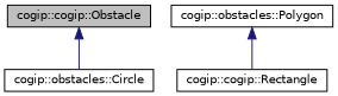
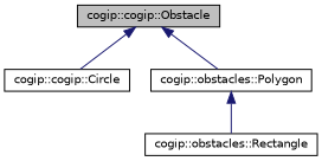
  digraph {
    node [color=black fontname=Helvetica fontsize=10 shape=record]
    edge [color=midnightblue dir=back fontname=Helvetica fontsize=10 labelfontname=Helvetica labelfontsize=10 style=solid]
    n1 [fillcolor=grey75 fontcolor=black height=0.2 label="cogip::cogip::Obstacle" style=filled width=0.4]
-   n2 [height=0.2 label="cogip::obstacles::Circle" width=0.4]
+   n2 [height=0.2 label="cogip::cogip::Circle" width=0.4]
    n3 [height=0.2 label="cogip::obstacles::Polygon" width=0.4]
-   n4 [height=0.2 label="cogip::cogip::Rectangle" width=0.4]
+   n4 [height=0.2 label="cogip::obstacles::Rectangle" width=0.4]
    n1 -> n2
+   n1 -> n3
    n3 -> n4
  }
